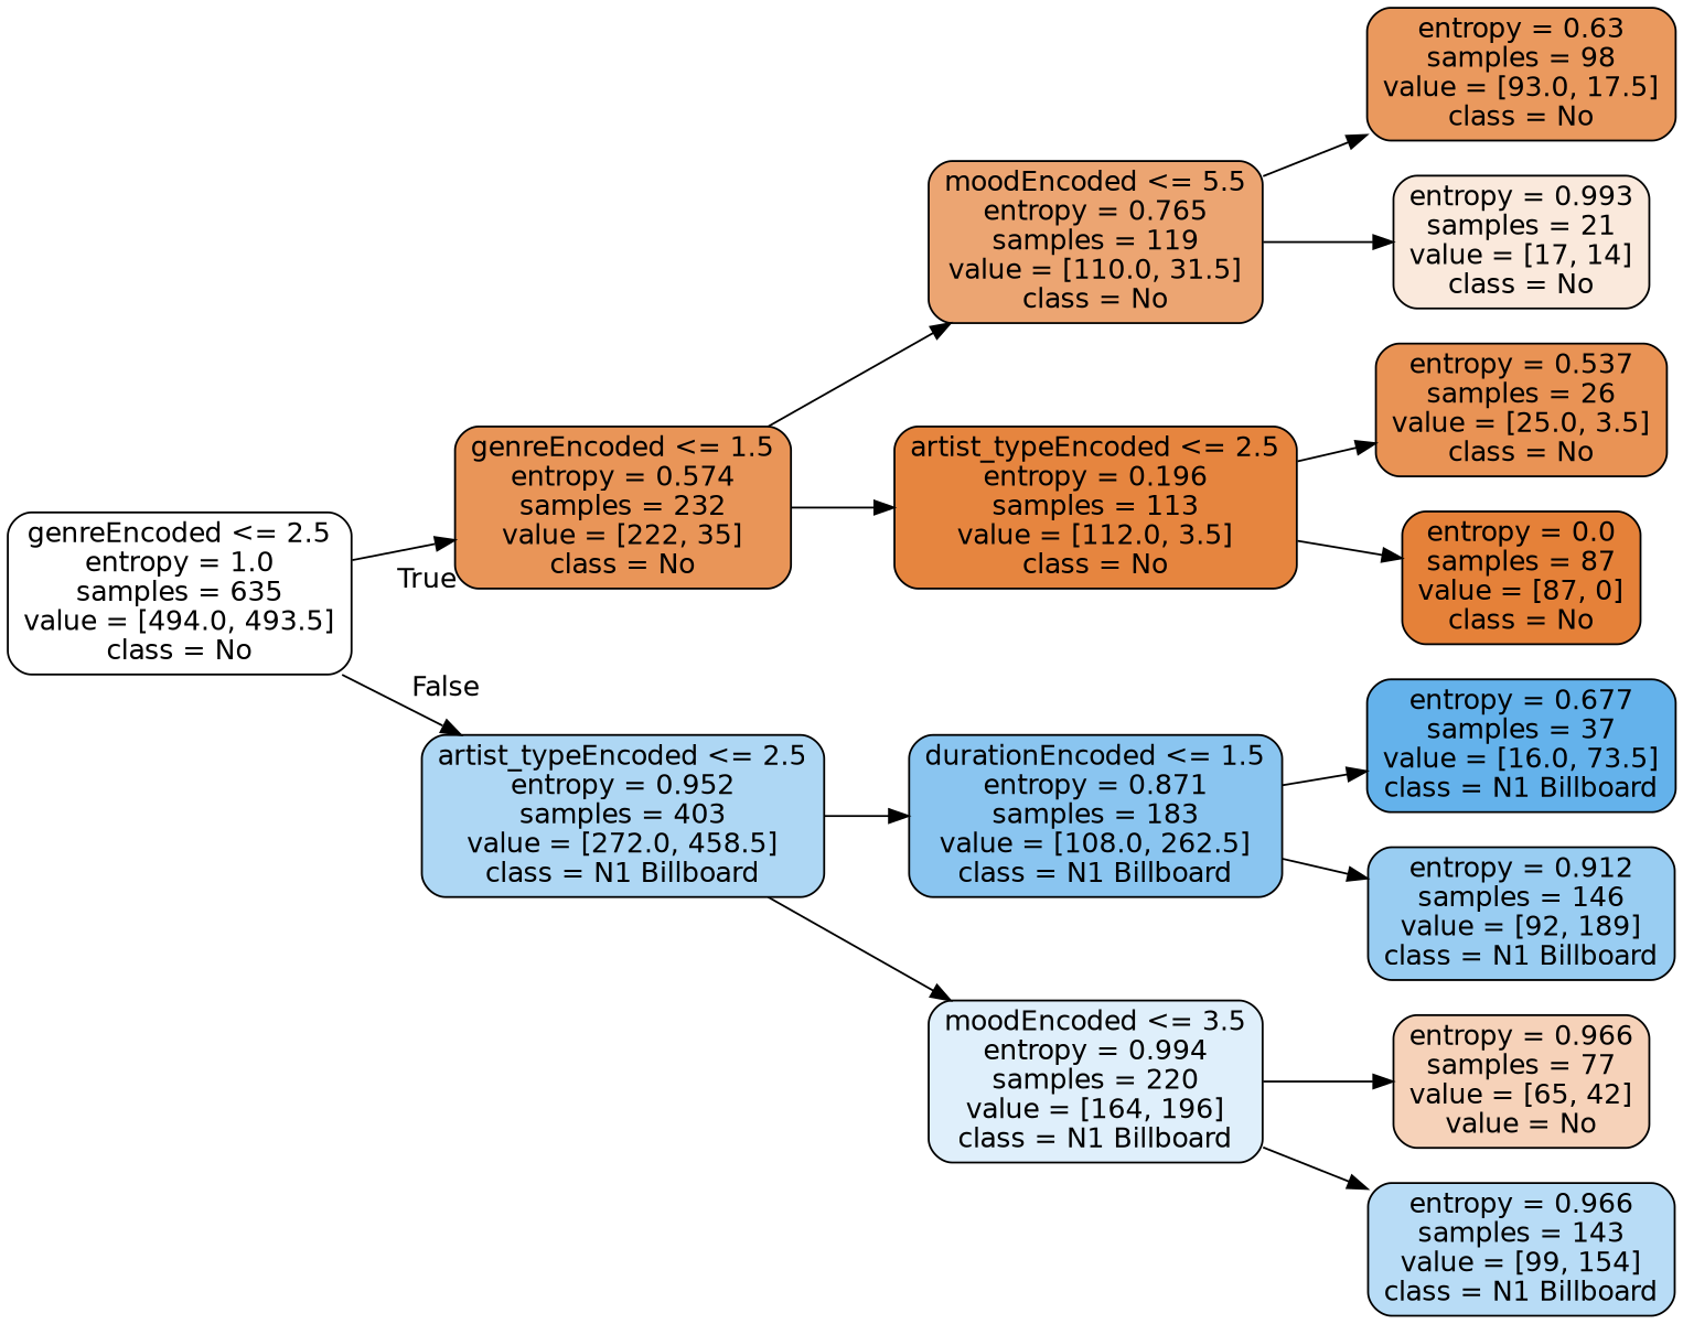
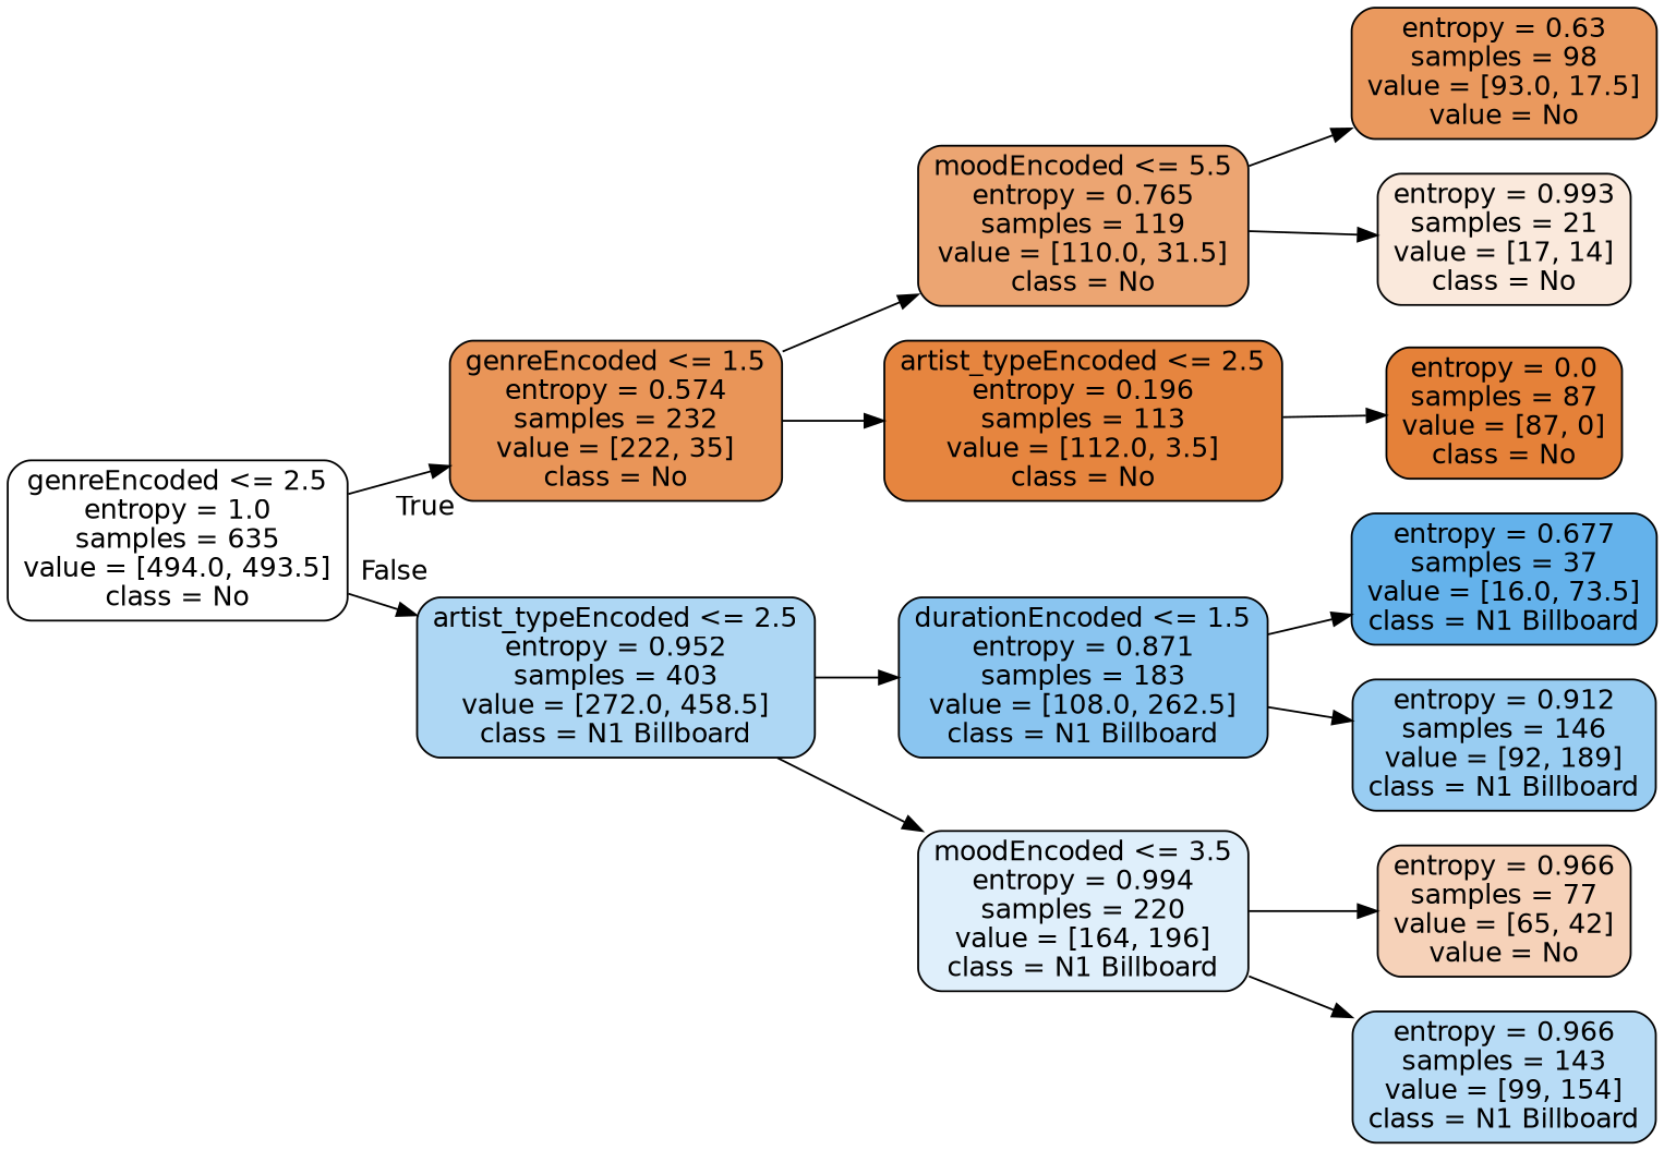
  digraph {
    rankdir=LR
    node [color=black fontname=helvetica shape=box style="filled, rounded"]
    edge [fontname=helvetica]
    n1 [fillcolor="#ffffff" label="genreEncoded <= 2.5\nentropy = 1.0\nsamples = 635\nvalue = [494.0, 493.5]\nclass = No"]
    n2 [fillcolor="#e99558" label="genreEncoded <= 1.5\nentropy = 0.574\nsamples = 232\nvalue = [222, 35]\nclass = No"]
    n3 [fillcolor="#aed7f4" label="artist_typeEncoded <= 2.5\nentropy = 0.952\nsamples = 403\nvalue = [272.0, 458.5]\nclass = N1 Billboard"]
    n4 [fillcolor="#eca572" label="moodEncoded <= 5.5\nentropy = 0.765\nsamples = 119\nvalue = [110.0, 31.5]\nclass = No"]
    n5 [fillcolor="#e6853f" label="artist_typeEncoded <= 2.5\nentropy = 0.196\nsamples = 113\nvalue = [112.0, 3.5]\nclass = No"]
    n6 [fillcolor="#8ac5f0" label="durationEncoded <= 1.5\nentropy = 0.871\nsamples = 183\nvalue = [108.0, 262.5]\nclass = N1 Billboard"]
    n7 [fillcolor="#dfeffb" label="moodEncoded <= 3.5\nentropy = 0.994\nsamples = 220\nvalue = [164, 196]\nclass = N1 Billboard"]
-   n8 [fillcolor="#ea995e" label="entropy = 0.63\nsamples = 98\nvalue = [93.0, 17.5]\nclass = No"]
+   n8 [fillcolor="#ea995e" label="entropy = 0.63\nsamples = 98\nvalue = [93.0, 17.5]\nvalue = No"]
    n9 [fillcolor="#fae9dc" label="entropy = 0.993\nsamples = 21\nvalue = [17, 14]\nclass = No"]
-   n10 [fillcolor="#e99355" label="entropy = 0.537\nsamples = 26\nvalue = [25.0, 3.5]\nclass = No"]
    n11 [fillcolor="#e58139" label="entropy = 0.0\nsamples = 87\nvalue = [87, 0]\nclass = No"]
    n12 [fillcolor="#64b2eb" label="entropy = 0.677\nsamples = 37\nvalue = [16.0, 73.5]\nclass = N1 Billboard"]
    n13 [fillcolor="#99cdf2" label="entropy = 0.912\nsamples = 146\nvalue = [92, 189]\nclass = N1 Billboard"]
    n14 [fillcolor="#f6d2b9" label="entropy = 0.966\nsamples = 77\nvalue = [65, 42]\nvalue = No"]
    n15 [fillcolor="#b8dcf6" label="entropy = 0.966\nsamples = 143\nvalue = [99, 154]\nclass = N1 Billboard"]
    n1 -> n2 [headlabel=True labelangle=45 labeldistance=2.5]
    n1 -> n3 [headlabel=False labelangle=-45 labeldistance=2.5]
    n2 -> n4
    n2 -> n5
    n3 -> n6
    n3 -> n7
    n4 -> n8
    n4 -> n9
-   n5 -> n10
    n5 -> n11
    n6 -> n12
    n6 -> n13
    n7 -> n14
    n7 -> n15
  }
